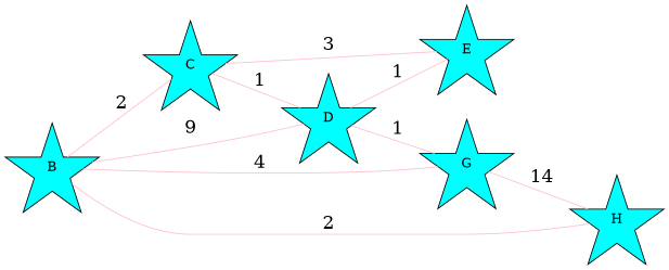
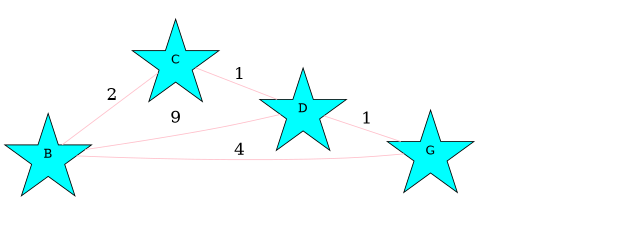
  graph {
    rankdir=LR
    node [fillcolor=aqua shape=star style=filled]
    edge [color=pink fontsize="20pt"]
    B
    C
    D
    G
-   H
-   E
    B -- C [label=2]
    B -- D [label=9]
    B -- G [label=4]
-   B -- H [label=2]
    C -- D [label=1]
-   C -- E [label=3]
    D -- G [label=1]
-   D -- E [label=1]
-   G -- H [label=14]
  }
